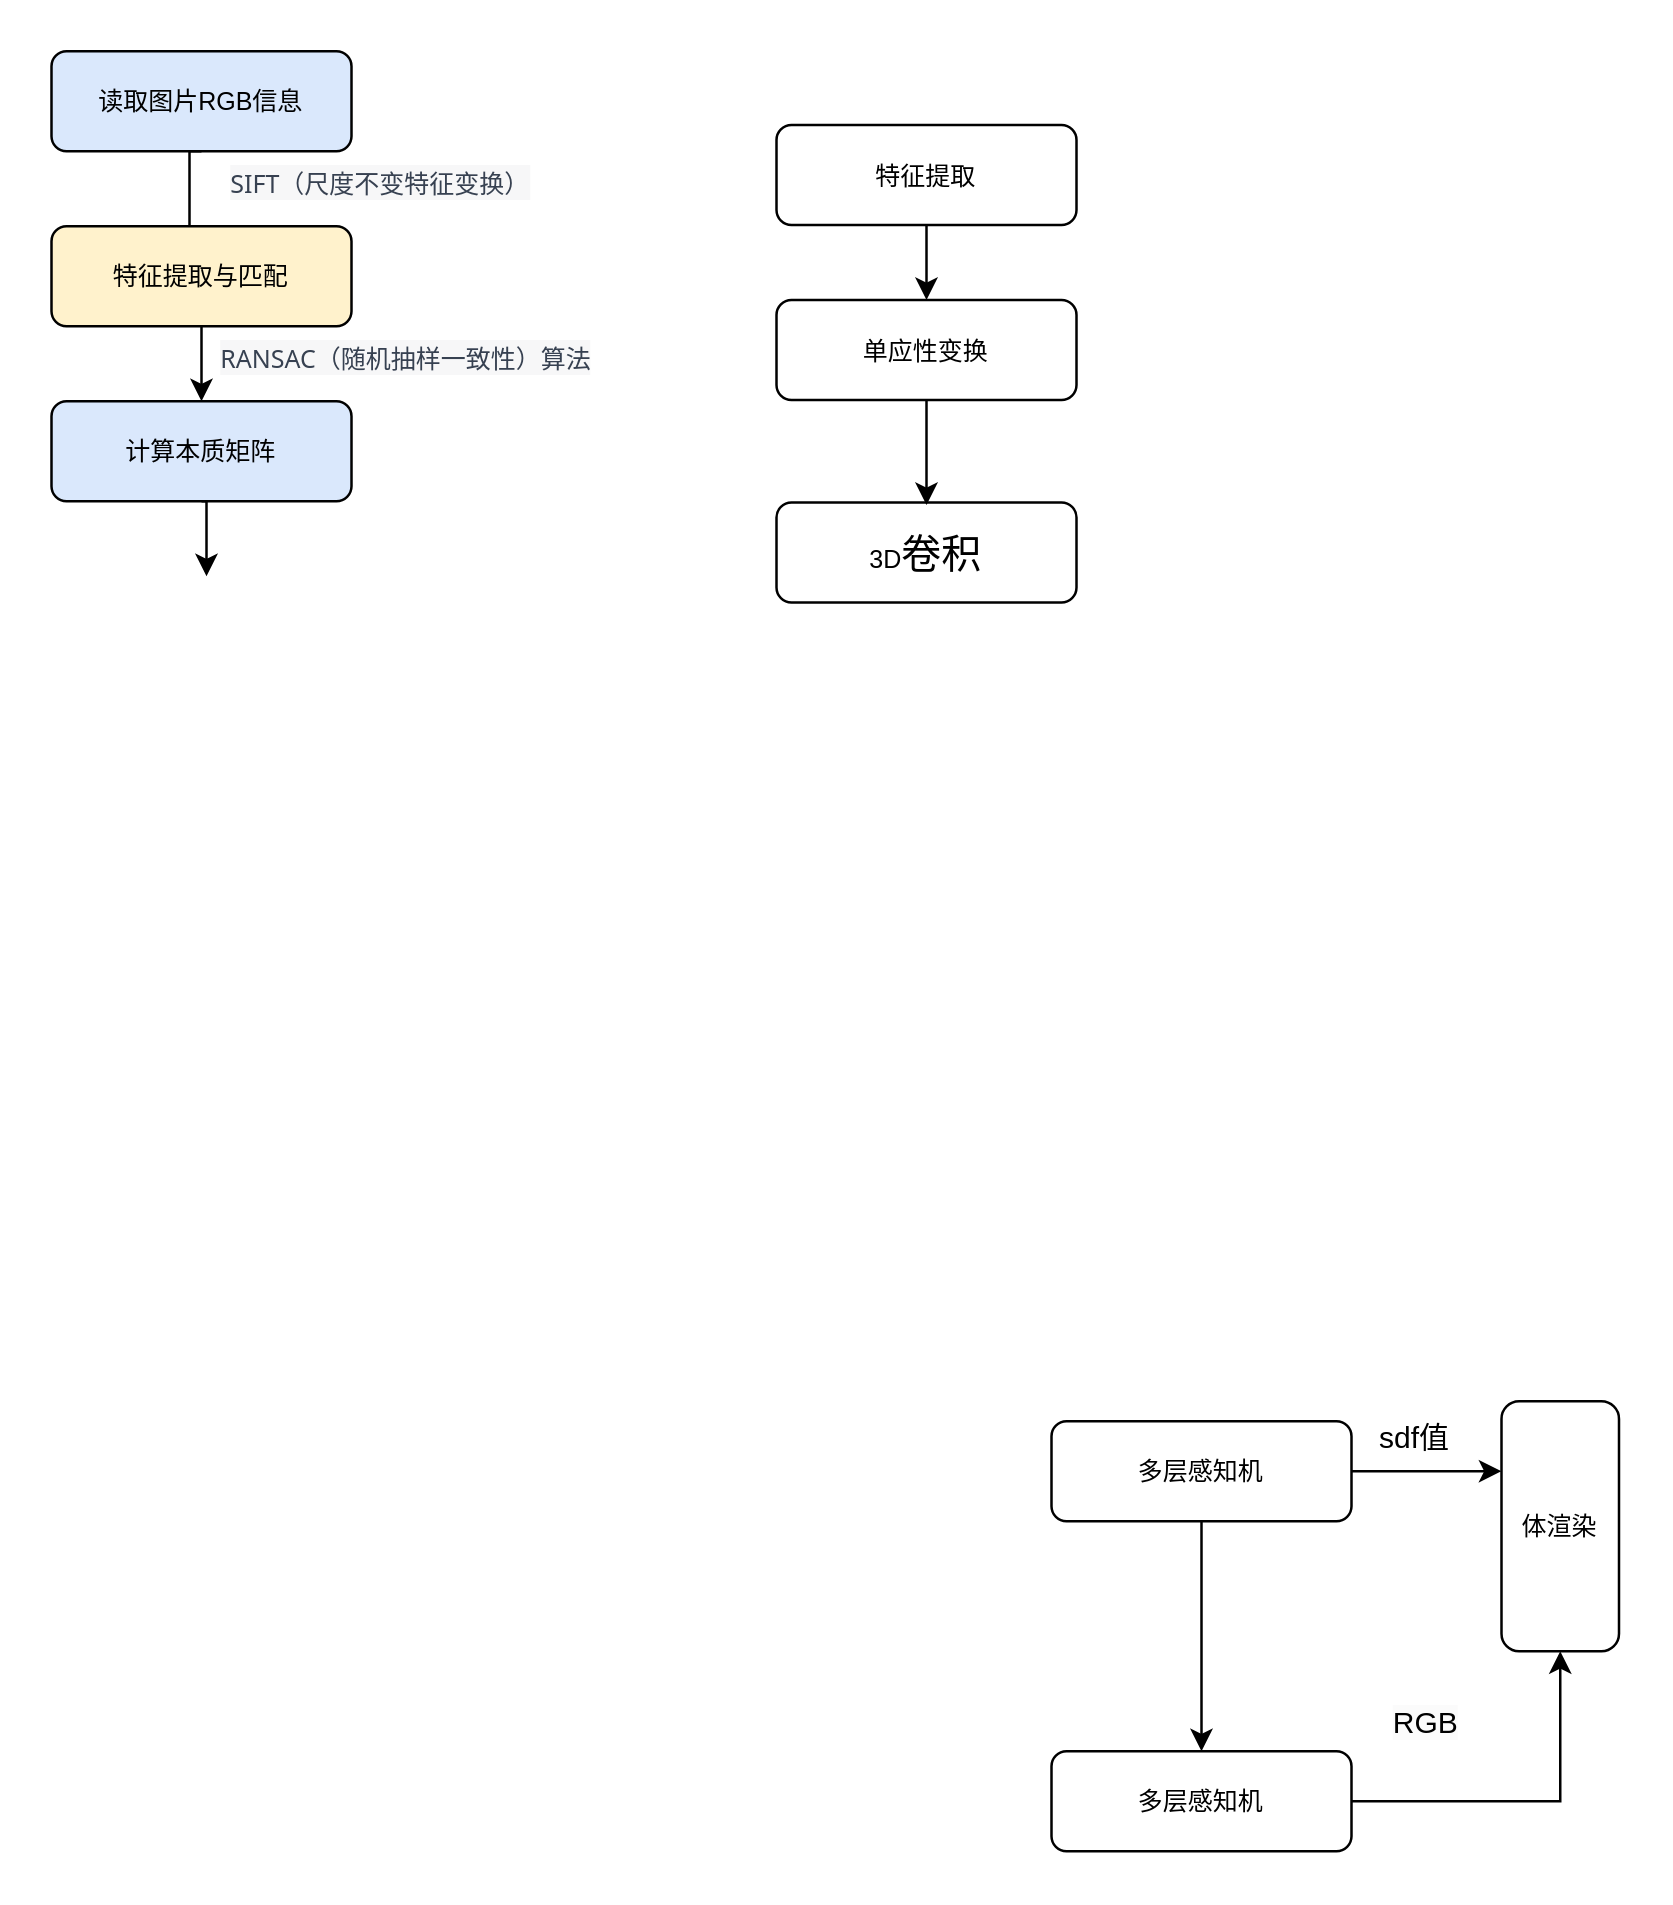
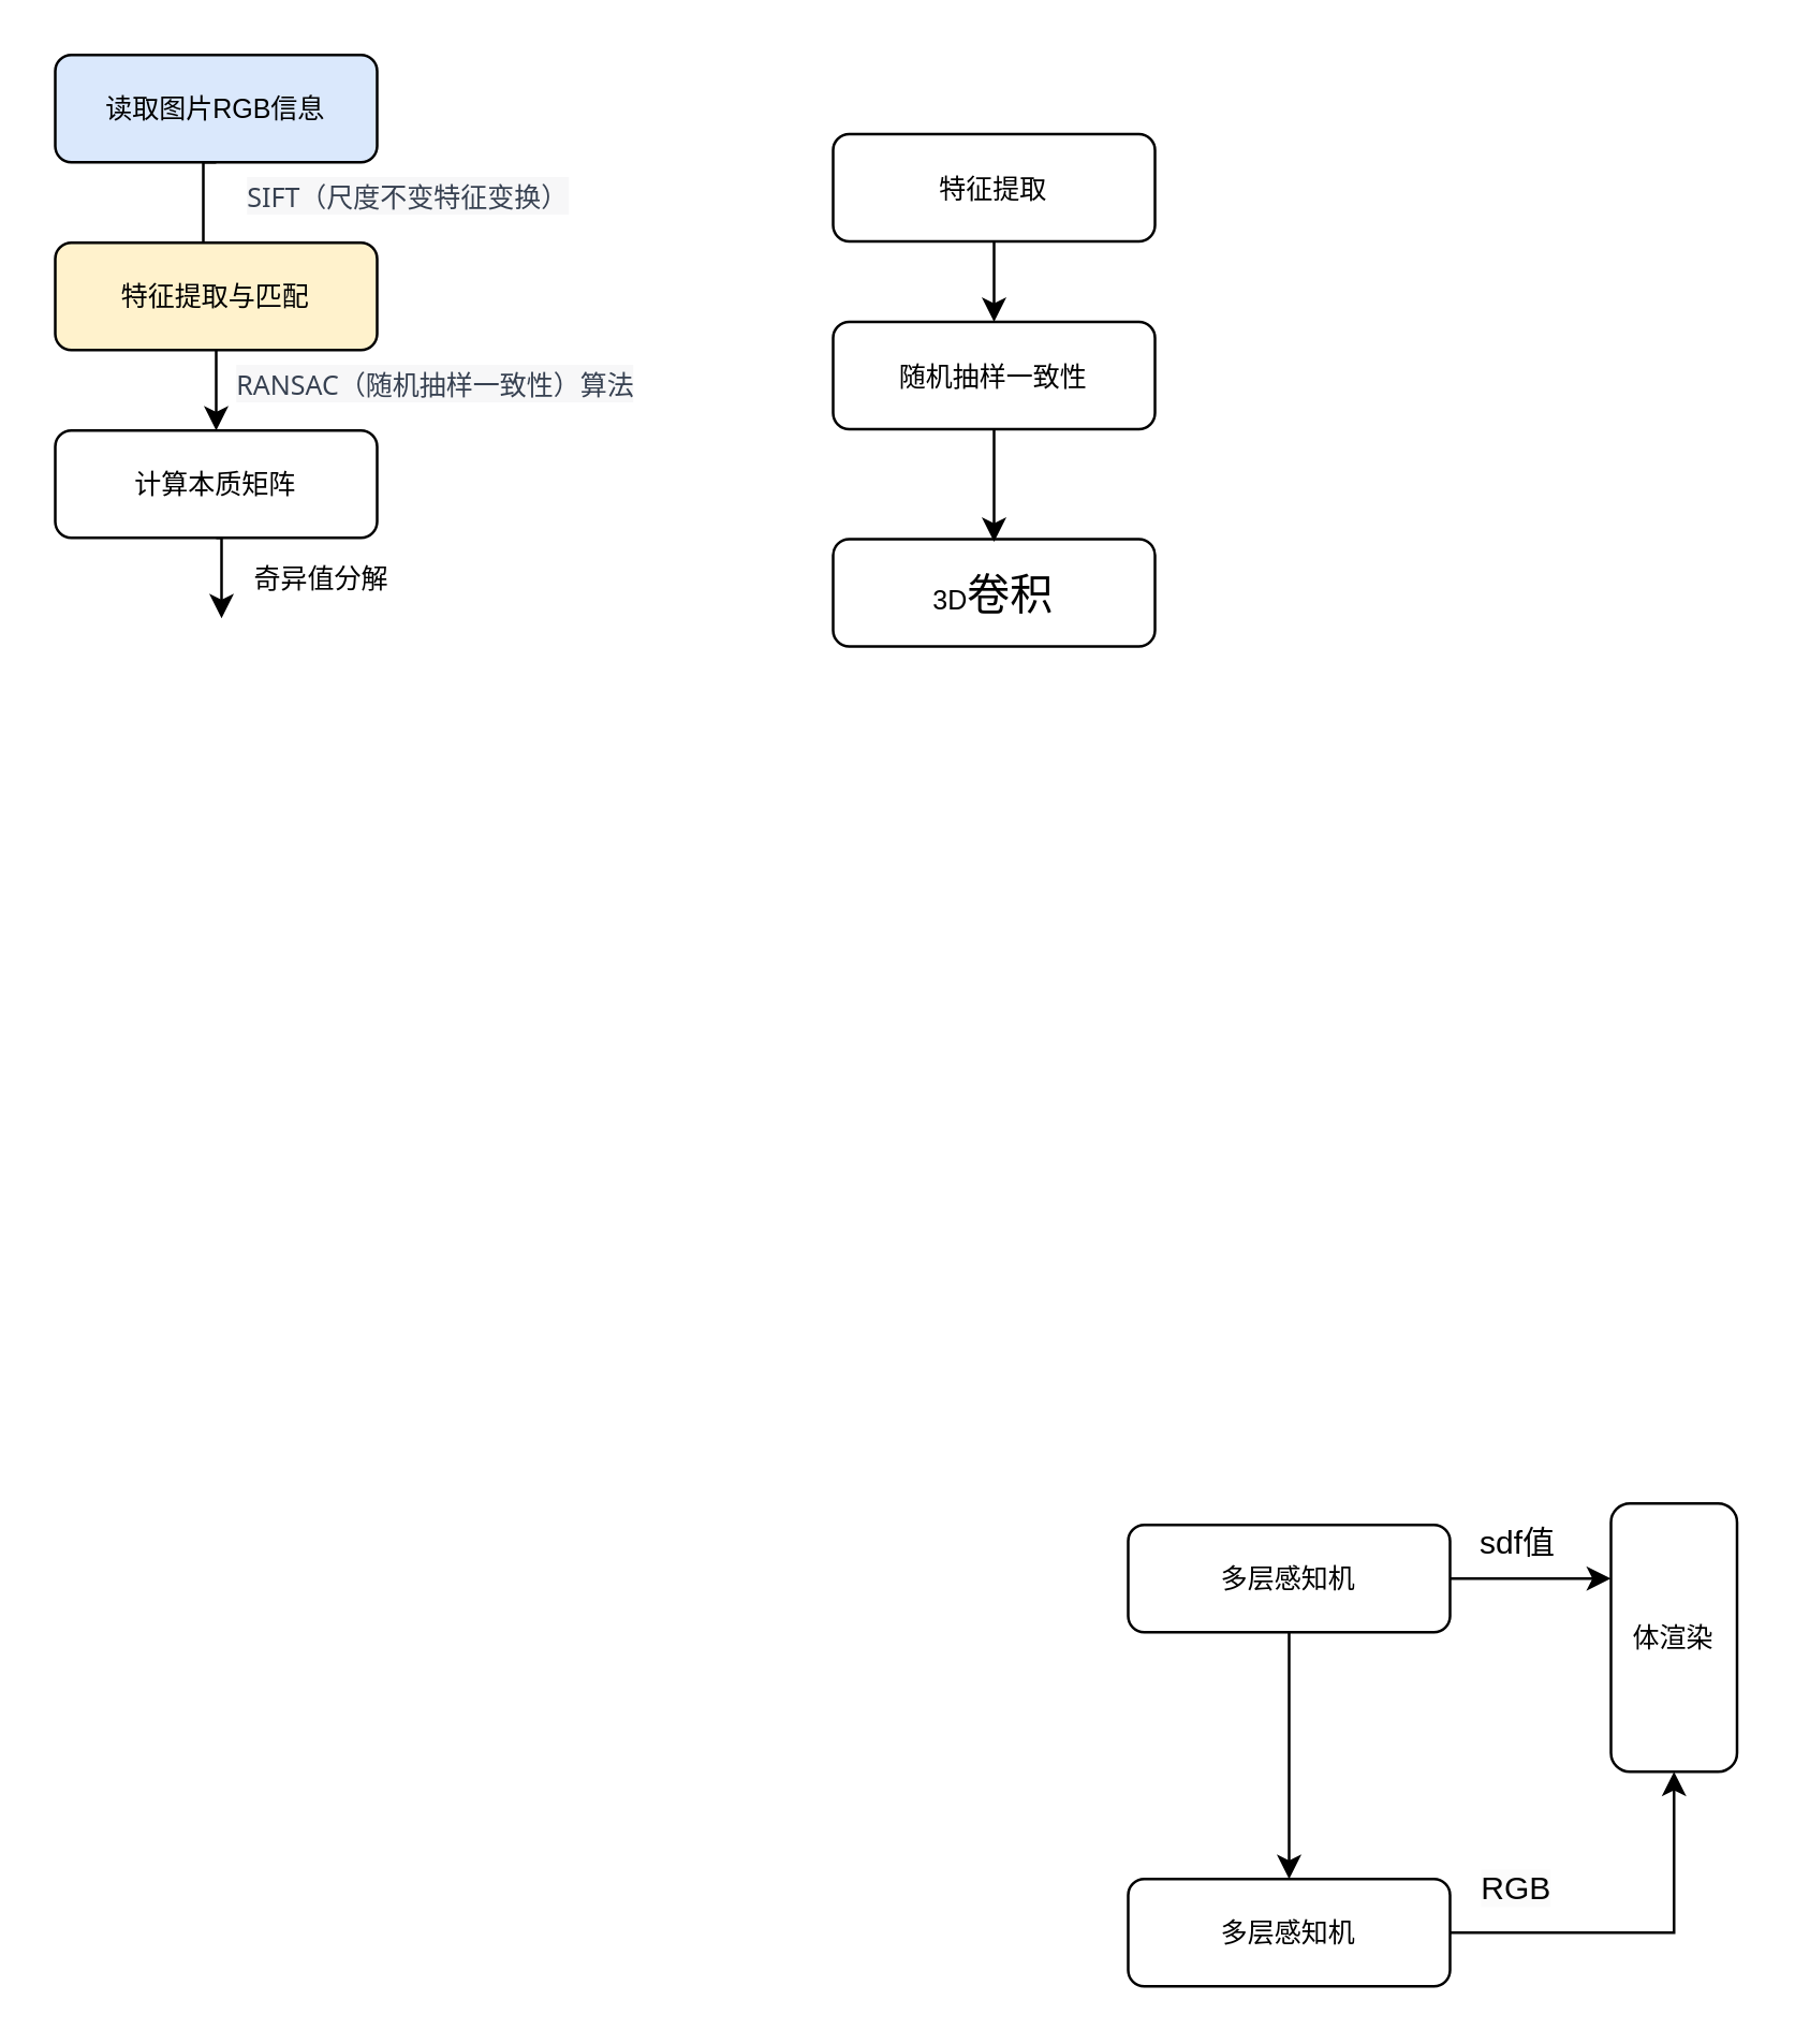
  <mxCell id="0" />
  <mxCell id="1" parent="0" />
  <mxCell id="2" value="体渲染" style="rounded=1;whiteSpace=wrap;html=1;fontSize=10;glass=0;strokeWidth=1;shadow=0;" vertex="1" parent="1"><mxGeometry x="600" y="560" width="47" height="100" as="geometry" /></mxCell>
  <mxCell id="3" style="edgeStyle=orthogonalEdgeStyle;rounded=0;orthogonalLoop=1;jettySize=auto;html=1;entryX=0.5;entryY=0;entryDx=0;entryDy=0;" edge="1" parent="1" source="5" target="7"><mxGeometry relative="1" as="geometry" /></mxCell>
  <mxCell id="4" style="edgeStyle=orthogonalEdgeStyle;rounded=0;orthogonalLoop=1;jettySize=auto;html=1;" edge="1" parent="1" source="5"><mxGeometry relative="1" as="geometry"><mxPoint x="600" y="588" as="targetPoint" /></mxGeometry></mxCell>
  <mxCell id="5" value="多层感知机" style="rounded=1;whiteSpace=wrap;html=1;fontSize=10;glass=0;strokeWidth=1;shadow=0;" vertex="1" parent="1"><mxGeometry x="420" y="568" width="120" height="40" as="geometry" /></mxCell>
  <mxCell id="6" style="edgeStyle=orthogonalEdgeStyle;rounded=0;orthogonalLoop=1;jettySize=auto;html=1;exitX=1;exitY=0.5;exitDx=0;exitDy=0;entryX=0.5;entryY=1;entryDx=0;entryDy=0;" edge="1" parent="1" source="7" target="2"><mxGeometry relative="1" as="geometry"><mxPoint x="610" y="720.043" as="targetPoint" /></mxGeometry></mxCell>
  <mxCell id="7" value="多层感知机" style="rounded=1;whiteSpace=wrap;html=1;fontSize=10;glass=0;strokeWidth=1;shadow=0;" vertex="1" parent="1"><mxGeometry x="420" y="700" width="120" height="40" as="geometry" /></mxCell>
  <mxCell id="8" value="sdf值" style="text;html=1;align=center;verticalAlign=middle;resizable=0;points=[];autosize=1;strokeColor=none;fillColor=none;" vertex="1" parent="1"><mxGeometry x="540" y="560" width="50" height="30" as="geometry" /></mxCell>
- <mxCell id="9" value="&lt;span style=&quot;color: rgb(0, 0, 0); font-family: Helvetica; font-size: 12px; font-style: normal; font-variant-ligatures: normal; font-variant-caps: normal; font-weight: 400; letter-spacing: normal; orphans: 2; text-align: center; text-indent: 0px; text-transform: none; widows: 2; word-spacing: 0px; -webkit-text-stroke-width: 0px; background-color: rgb(251, 251, 251); text-decoration-thickness: initial; text-decoration-style: initial; text-decoration-color: initial; float: none; display: inline !important;&quot;&gt;RGB&lt;/span&gt;" style="text;whiteSpace=wrap;html=1;" vertex="1" parent="1"><mxGeometry x="555" y="675" width="70" height="40" as="geometry" /></mxCell>
+ <mxCell id="9" value="&lt;span style=&quot;color: rgb(0, 0, 0); font-family: Helvetica; font-size: 12px; font-style: normal; font-variant-ligatures: normal; font-variant-caps: normal; font-weight: 400; letter-spacing: normal; orphans: 2; text-align: center; text-indent: 0px; text-transform: none; widows: 2; word-spacing: 0px; -webkit-text-stroke-width: 0px; background-color: rgb(251, 251, 251); text-decoration-thickness: initial; text-decoration-style: initial; text-decoration-color: initial; float: none; display: inline !important;&quot;&gt;RGB&lt;/span&gt;" style="text;whiteSpace=wrap;html=1;" vertex="1" parent="1"><mxGeometry x="550" y="690" width="70" height="40" as="geometry" /></mxCell>
  <mxCell id="10" value="" style="group" vertex="1" connectable="0" parent="1"><mxGeometry x="20" y="20" width="346" height="250" as="geometry" /></mxCell>
  <mxCell id="11" style="edgeStyle=orthogonalEdgeStyle;rounded=0;orthogonalLoop=1;jettySize=auto;html=1;exitX=0.5;exitY=1;exitDx=0;exitDy=0;entryX=0.46;entryY=0.034;entryDx=0;entryDy=0;entryPerimeter=0;endArrow=none;" edge="1" parent="10" source="12" target="16"><mxGeometry relative="1" as="geometry" /></mxCell>
  <mxCell id="12" value="读取图片RGB信息" style="rounded=1;whiteSpace=wrap;html=1;fontSize=10;glass=0;strokeWidth=1;shadow=0;fillColor=#dae8fc;" vertex="1" parent="10"><mxGeometry width="120" height="40" as="geometry" /></mxCell>
  <mxCell id="13" style="edgeStyle=orthogonalEdgeStyle;rounded=0;orthogonalLoop=1;jettySize=auto;html=1;exitX=0.5;exitY=1;exitDx=0;exitDy=0;entryX=0.5;entryY=0;entryDx=0;entryDy=0;fontSize=10;" edge="1" parent="10" source="14"><mxGeometry relative="1" as="geometry"><mxPoint x="62" y="210" as="targetPoint" /></mxGeometry></mxCell>
- <mxCell id="14" value="计算本质矩阵" style="rounded=1;whiteSpace=wrap;html=1;fontSize=10;glass=0;strokeWidth=1;shadow=0;fillColor=#dae8fc;" vertex="1" parent="10"><mxGeometry y="140" width="120" height="40" as="geometry" /></mxCell>
+ <mxCell id="14" value="计算本质矩阵" style="rounded=1;whiteSpace=wrap;html=1;fontSize=10;glass=0;strokeWidth=1;shadow=0;" vertex="1" parent="10"><mxGeometry y="140" width="120" height="40" as="geometry" /></mxCell>
  <mxCell id="15" style="edgeStyle=orthogonalEdgeStyle;rounded=0;orthogonalLoop=1;jettySize=auto;html=1;exitX=0.5;exitY=1;exitDx=0;exitDy=0;entryX=0.5;entryY=0;entryDx=0;entryDy=0;fontSize=10;" edge="1" parent="10" source="16"><mxGeometry relative="1" as="geometry"><mxPoint x="60" y="140" as="targetPoint" /></mxGeometry></mxCell>
  <mxCell id="16" value="特征提取与匹配" style="rounded=1;whiteSpace=wrap;html=1;fontSize=10;glass=0;strokeWidth=1;shadow=0;fillColor=#fff2cc;" vertex="1" parent="10"><mxGeometry y="70" width="120" height="40" as="geometry" /></mxCell>
+ <mxCell id="17" value="奇异值分解" style="text;html=1;align=center;verticalAlign=middle;resizable=0;points=[];autosize=1;strokeColor=none;fillColor=none;fontSize=10;" vertex="1" parent="10"><mxGeometry x="59" y="180" width="80" height="30" as="geometry" /></mxCell>
  <mxCell id="18" value="&lt;span style=&quot;color: rgb(55, 65, 81); font-family: Söhne, ui-sans-serif, system-ui, -apple-system, &amp;quot;Segoe UI&amp;quot;, Roboto, Ubuntu, Cantarell, &amp;quot;Noto Sans&amp;quot;, sans-serif, &amp;quot;Helvetica Neue&amp;quot;, Arial, &amp;quot;Apple Color Emoji&amp;quot;, &amp;quot;Segoe UI Emoji&amp;quot;, &amp;quot;Segoe UI Symbol&amp;quot;, &amp;quot;Noto Color Emoji&amp;quot;; font-size: 10px; font-style: normal; font-variant-ligatures: normal; font-variant-caps: normal; font-weight: 400; letter-spacing: normal; orphans: 2; text-align: start; text-indent: 0px; text-transform: none; widows: 2; word-spacing: 0px; -webkit-text-stroke-width: 0px; background-color: rgb(247, 247, 248); text-decoration-thickness: initial; text-decoration-style: initial; text-decoration-color: initial; float: none; display: inline !important;&quot;&gt;SIFT（尺度不变特征变换）&lt;/span&gt;" style="text;whiteSpace=wrap;html=1;fontSize=10;" vertex="1" parent="10"><mxGeometry x="70" y="40" width="230" height="40" as="geometry" /></mxCell>
  <mxCell id="19" value="&lt;span style=&quot;color: rgb(55, 65, 81); font-family: Söhne, ui-sans-serif, system-ui, -apple-system, &amp;quot;Segoe UI&amp;quot;, Roboto, Ubuntu, Cantarell, &amp;quot;Noto Sans&amp;quot;, sans-serif, &amp;quot;Helvetica Neue&amp;quot;, Arial, &amp;quot;Apple Color Emoji&amp;quot;, &amp;quot;Segoe UI Emoji&amp;quot;, &amp;quot;Segoe UI Symbol&amp;quot;, &amp;quot;Noto Color Emoji&amp;quot;; font-size: 10px; font-style: normal; font-variant-ligatures: normal; font-variant-caps: normal; font-weight: 400; letter-spacing: normal; orphans: 2; text-align: start; text-indent: 0px; text-transform: none; widows: 2; word-spacing: 0px; -webkit-text-stroke-width: 0px; background-color: rgb(247, 247, 248); text-decoration-thickness: initial; text-decoration-style: initial; text-decoration-color: initial; float: none; display: inline !important;&quot;&gt;RANSAC（随机抽样一致性）算法&lt;/span&gt;" style="text;whiteSpace=wrap;html=1;fontSize=10;" vertex="1" parent="10"><mxGeometry x="66" y="110" width="280" height="40" as="geometry" /></mxCell>
  <mxCell id="20" value="" style="group" vertex="1" connectable="0" parent="1"><mxGeometry x="310" y="49.5" width="120" height="191" as="geometry" /></mxCell>
  <mxCell id="21" value="特征提取" style="rounded=1;whiteSpace=wrap;html=1;fontSize=10;glass=0;strokeWidth=1;shadow=0;" vertex="1" parent="20"><mxGeometry width="120" height="40" as="geometry" /></mxCell>
  <mxCell id="22" value="3D&lt;span style=&quot;font-size:12.0pt;mso-bidi-font-size:&lt;br/&gt;10.0pt;font-family:宋体;mso-ascii-font-family:&amp;quot;Times New Roman&amp;quot;;mso-hansi-font-family:&lt;br/&gt;&amp;quot;Times New Roman&amp;quot;;mso-bidi-font-family:&amp;quot;Times New Roman&amp;quot;;mso-font-kerning:1.0pt;&lt;br/&gt;mso-ansi-language:EN-US;mso-fareast-language:ZH-CN;mso-bidi-language:AR-SA&quot;&gt;卷积&lt;/span&gt;" style="rounded=1;whiteSpace=wrap;html=1;fontSize=10;glass=0;strokeWidth=1;shadow=0;" vertex="1" parent="20"><mxGeometry y="151" width="120" height="40" as="geometry" /></mxCell>
  <mxCell id="23" style="edgeStyle=orthogonalEdgeStyle;rounded=0;orthogonalLoop=1;jettySize=auto;html=1;exitX=0.5;exitY=1;exitDx=0;exitDy=0;entryX=0.5;entryY=0;entryDx=0;entryDy=0;fontSize=10;" edge="1" parent="20" source="24"><mxGeometry relative="1" as="geometry"><mxPoint x="60" y="152" as="targetPoint" /><mxPoint x="60.0" y="122" as="sourcePoint" /></mxGeometry></mxCell>
- <mxCell id="24" value="单应性变换" style="rounded=1;whiteSpace=wrap;html=1;fontSize=10;glass=0;strokeWidth=1;shadow=0;" vertex="1" parent="20"><mxGeometry y="70" width="120" height="40" as="geometry" /></mxCell>
+ <mxCell id="24" value="随机抽样一致性" style="rounded=1;whiteSpace=wrap;html=1;fontSize=10;glass=0;strokeWidth=1;shadow=0;" vertex="1" parent="20"><mxGeometry y="70" width="120" height="40" as="geometry" /></mxCell>
  <mxCell id="25" style="edgeStyle=orthogonalEdgeStyle;rounded=0;orthogonalLoop=1;jettySize=auto;html=1;exitX=0.5;exitY=1;exitDx=0;exitDy=0;entryX=0.5;entryY=0;entryDx=0;entryDy=0;" edge="1" parent="20" source="21" target="24"><mxGeometry relative="1" as="geometry" /></mxCell>
